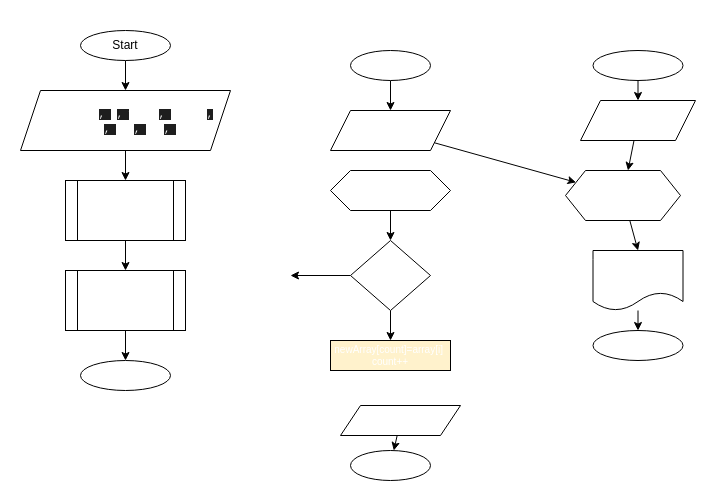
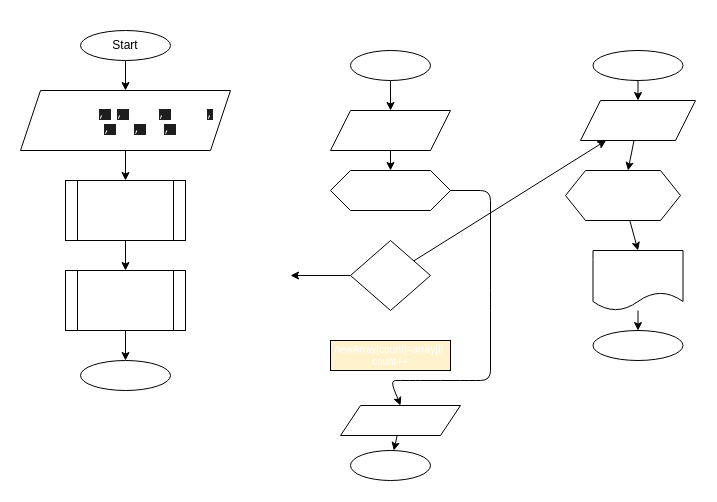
  <mxCell id="0" />
  <mxCell id="1" parent="0" />
  <mxCell id="2" value="" style="edgeStyle=none;html=1;fontSize=10;fontColor=#FFFFFF;" edge="1" parent="1" source="3" target="5"><mxGeometry relative="1" as="geometry" /></mxCell>
  <mxCell id="3" value="Start" style="ellipse;whiteSpace=wrap;html=1;" vertex="1" parent="1"><mxGeometry x="80" y="30" width="90" height="30" as="geometry" /></mxCell>
  <mxCell id="4" value="" style="edgeStyle=none;html=1;fontSize=10;fontColor=#FFFFFF;" edge="1" parent="1" source="5" target="10"><mxGeometry relative="1" as="geometry" /></mxCell>
  <mxCell id="5" value="&lt;font style=&quot;font-size: 10px&quot; color=&quot;#ffffff&quot;&gt;array=[&lt;span style=&quot;font-family: &amp;#34;consolas&amp;#34; , &amp;#34;courier new&amp;#34; , monospace&quot;&gt;Hello&lt;/span&gt;&lt;span style=&quot;background-color: rgb(30 , 30 , 30) ; font-family: &amp;#34;consolas&amp;#34; , &amp;#34;courier new&amp;#34; , monospace&quot;&gt;, &lt;/span&gt;&lt;span style=&quot;font-family: &amp;#34;consolas&amp;#34; , &amp;#34;courier new&amp;#34; , monospace&quot;&gt;2&lt;/span&gt;&lt;span style=&quot;background-color: rgb(30 , 30 , 30) ; font-family: &amp;#34;consolas&amp;#34; , &amp;#34;courier new&amp;#34; , monospace&quot;&gt;, &lt;/span&gt;&lt;span style=&quot;font-family: &amp;#34;consolas&amp;#34; , &amp;#34;courier new&amp;#34; , monospace&quot;&gt;world&lt;/span&gt;&lt;span style=&quot;background-color: rgb(30 , 30 , 30) ; font-family: &amp;#34;consolas&amp;#34; , &amp;#34;courier new&amp;#34; , monospace&quot;&gt;, &lt;/span&gt;&lt;span style=&quot;font-family: &amp;#34;consolas&amp;#34; , &amp;#34;courier new&amp;#34; , monospace&quot;&gt;Russia&lt;/span&gt;&lt;span style=&quot;background-color: rgb(30 , 30 , 30) ; font-family: &amp;#34;consolas&amp;#34; , &amp;#34;courier new&amp;#34; , monospace&quot;&gt;, &lt;/span&gt;&lt;span style=&quot;font-family: &amp;#34;consolas&amp;#34; , &amp;#34;courier new&amp;#34; , monospace&quot;&gt;computer&lt;/span&gt;&lt;span style=&quot;background-color: rgb(30 , 30 , 30) ; font-family: &amp;#34;consolas&amp;#34; , &amp;#34;courier new&amp;#34; , monospace&quot;&gt;, &lt;/span&gt;&lt;span style=&quot;font-family: &amp;#34;consolas&amp;#34; , &amp;#34;courier new&amp;#34; , monospace&quot;&gt;:-)&lt;/span&gt;&lt;span style=&quot;background-color: rgb(30 , 30 , 30) ; font-family: &amp;#34;consolas&amp;#34; , &amp;#34;courier new&amp;#34; , monospace&quot;&gt;, &lt;/span&gt;&lt;span style=&quot;font-family: &amp;#34;consolas&amp;#34; , &amp;#34;courier new&amp;#34; , monospace&quot;&gt;123&lt;/span&gt;&lt;span style=&quot;background-color: rgb(30 , 30 , 30) ; font-family: &amp;#34;consolas&amp;#34; , &amp;#34;courier new&amp;#34; , monospace&quot;&gt;, &lt;/span&gt;&lt;span style=&quot;font-family: &amp;#34;consolas&amp;#34; , &amp;#34;courier new&amp;#34; , monospace&quot;&gt;Hi]&lt;/span&gt;&lt;/font&gt;" style="shape=parallelogram;perimeter=parallelogramPerimeter;whiteSpace=wrap;html=1;fixedSize=1;" vertex="1" parent="1"><mxGeometry x="20" y="90" width="210" height="60" as="geometry" /></mxCell>
  <mxCell id="6" value="" style="edgeStyle=none;html=1;fontSize=10;fontColor=#FFFFFF;" edge="1" parent="1" source="7" target="8"><mxGeometry relative="1" as="geometry" /></mxCell>
  <mxCell id="7" value="PrintArray" style="shape=process;whiteSpace=wrap;html=1;backgroundOutline=1;fontSize=10;fontColor=#FFFFFF;" vertex="1" parent="1"><mxGeometry x="65" y="270" width="120" height="60" as="geometry" /></mxCell>
  <mxCell id="8" value="End" style="ellipse;whiteSpace=wrap;html=1;fontSize=10;fontColor=#FFFFFF;" vertex="1" parent="1"><mxGeometry x="80" y="360" width="90" height="30" as="geometry" /></mxCell>
  <mxCell id="9" value="" style="edgeStyle=none;html=1;fontSize=10;fontColor=#FFFFFF;" edge="1" parent="1" source="10" target="7"><mxGeometry relative="1" as="geometry" /></mxCell>
  <mxCell id="10" value="FillArray" style="shape=process;whiteSpace=wrap;html=1;backgroundOutline=1;fontSize=10;fontColor=#FFFFFF;" vertex="1" parent="1"><mxGeometry x="65" y="180" width="120" height="60" as="geometry" /></mxCell>
  <mxCell id="11" value="" style="edgeStyle=none;html=1;fontSize=10;fontColor=#FFFFFF;" edge="1" parent="1" source="12" target="15"><mxGeometry relative="1" as="geometry" /></mxCell>
  <mxCell id="12" value="Start" style="ellipse;whiteSpace=wrap;html=1;fontSize=10;fontColor=#FFFFFF;" vertex="1" parent="1"><mxGeometry x="592.5" y="50" width="90" height="30" as="geometry" /></mxCell>
  <mxCell id="13" value="" style="edgeStyle=none;html=1;fontSize=10;fontColor=#FFFFFF;startArrow=none;entryX=0.5;entryY=0;entryDx=0;entryDy=0;" edge="1" parent="1" source="18" target="17"><mxGeometry relative="1" as="geometry"><mxPoint x="635" y="240" as="targetPoint" /></mxGeometry></mxCell>
  <mxCell id="14" value="" style="edgeStyle=none;html=1;fontSize=10;fontColor=#FFFFFF;" edge="1" parent="1" source="15" target="18"><mxGeometry relative="1" as="geometry" /></mxCell>
  <mxCell id="15" value="print[] array" style="shape=parallelogram;perimeter=parallelogramPerimeter;whiteSpace=wrap;html=1;fixedSize=1;fontSize=10;fontColor=#FFFFFF;" vertex="1" parent="1"><mxGeometry x="580" y="100" width="115" height="40" as="geometry" /></mxCell>
  <mxCell id="16" value="" style="edgeStyle=none;html=1;fontSize=10;fontColor=#FFFFFF;" edge="1" parent="1" source="17" target="19"><mxGeometry relative="1" as="geometry" /></mxCell>
  <mxCell id="17" value="print: array[i]+ &quot; &quot;" style="shape=document;whiteSpace=wrap;html=1;boundedLbl=1;fontSize=10;fontColor=#FFFFFF;" vertex="1" parent="1"><mxGeometry x="592.5" y="250" width="90" height="60" as="geometry" /></mxCell>
  <mxCell id="18" value="i=0; i&amp;lt;array.Length: i++" style="shape=hexagon;perimeter=hexagonPerimeter2;whiteSpace=wrap;html=1;fixedSize=1;fontSize=10;fontColor=#FFFFFF;" vertex="1" parent="1"><mxGeometry x="565" y="170" width="115" height="50" as="geometry" /></mxCell>
  <mxCell id="19" value="End" style="ellipse;whiteSpace=wrap;html=1;fontSize=10;fontColor=#FFFFFF;" vertex="1" parent="1"><mxGeometry x="592.5" y="330" width="90" height="30" as="geometry" /></mxCell>
  <mxCell id="20" value="PrintArray" style="text;html=1;align=center;verticalAlign=middle;resizable=0;points=[];autosize=1;strokeColor=none;fillColor=none;fontSize=10;fontColor=#FFFFFF;" vertex="1" parent="1"><mxGeometry x="607.5" width="60" height="20" as="geometry" y="20" /></mxCell>
  <mxCell id="21" value="FillArray" style="text;html=1;align=center;verticalAlign=middle;resizable=0;points=[];autosize=1;strokeColor=none;fillColor=none;fontSize=10;fontColor=#FFFFFF;" vertex="1" parent="1"><mxGeometry x="365" width="50" height="20" as="geometry" y="20" /></mxCell>
  <mxCell id="22" value="" style="edgeStyle=none;html=1;fontSize=10;fontColor=#FFFFFF;" edge="1" parent="1" source="23" target="25"><mxGeometry relative="1" as="geometry" /></mxCell>
  <mxCell id="23" value="Start" style="ellipse;whiteSpace=wrap;html=1;fontSize=10;fontColor=#FFFFFF;" vertex="1" parent="1"><mxGeometry x="350" y="50" width="80" height="30" as="geometry" /></mxCell>
- <mxCell id="24" value="" style="edgeStyle=none;html=1;fontSize=10;fontColor=#FFFFFF;" edge="1" parent="1" source="25" target="18"><mxGeometry relative="1" as="geometry" /></mxCell>
+ <mxCell id="24" value="" style="edgeStyle=none;html=1;fontSize=10;fontColor=#FFFFFF;" edge="1" parent="1" source="25" target="28"><mxGeometry relative="1" as="geometry" /></mxCell>
  <mxCell id="25" value="string[] array&lt;br&gt;string[] newArray&lt;br&gt;world=0" style="shape=parallelogram;perimeter=parallelogramPerimeter;whiteSpace=wrap;html=1;fixedSize=1;fontSize=10;fontColor=#FFFFFF;" vertex="1" parent="1"><mxGeometry x="330" y="110" width="120" height="40" as="geometry" /></mxCell>
- <mxCell id="26" value="" style="edgeStyle=none;html=1;fontSize=10;fontColor=#FFFFFF;" edge="1" parent="1" source="28" target="31"><mxGeometry relative="1" as="geometry" /></mxCell>
+ <mxCell id="27" style="edgeStyle=none;html=1;fontSize=10;fontColor=#FFFFFF;entryX=0.5;entryY=0;entryDx=0;entryDy=0;" edge="1" parent="1" source="28" target="37"><mxGeometry relative="1" as="geometry"><Array as="points"><mxPoint x="490" y="190" /><mxPoint x="490" y="300" /><mxPoint x="490" y="380" /><mxPoint x="470" y="380" /><mxPoint x="430" y="380" /><mxPoint x="410" y="380" /><mxPoint x="390" y="380" /></Array></mxGeometry></mxCell>
  <mxCell id="28" value="i=0; i&amp;lt;array.Legth; i++" style="shape=hexagon;perimeter=hexagonPerimeter2;whiteSpace=wrap;html=1;fixedSize=1;fontSize=10;fontColor=#FFFFFF;" vertex="1" parent="1"><mxGeometry x="330" y="170" width="120" height="40" as="geometry" /></mxCell>
- <mxCell id="29" value="" style="edgeStyle=none;html=1;fontSize=10;fontColor=#FFFFFF;" edge="1" parent="1" source="31" target="33"><mxGeometry relative="1" as="geometry" /></mxCell>
+ <mxCell id="29" value="" style="edgeStyle=none;html=1;fontSize=10;fontColor=#FFFFFF;" edge="1" parent="1" source="31" target="15"><mxGeometry relative="1" as="geometry" /></mxCell>
  <mxCell id="30" style="edgeStyle=none;html=1;fontSize=10;fontColor=#FFFFFF;" edge="1" parent="1" source="31"><mxGeometry relative="1" as="geometry"><mxPoint x="290" y="275" as="targetPoint" /></mxGeometry></mxCell>
  <mxCell id="31" value="array[i]&amp;lt;=4" style="rhombus;whiteSpace=wrap;html=1;fontSize=10;fontColor=#FFFFFF;" vertex="1" parent="1"><mxGeometry x="350" y="240" width="80" height="70" as="geometry" /></mxCell>
  <mxCell id="32" style="edgeStyle=none;html=1;fontSize=10;fontColor=#FFFFFF;" edge="1" parent="1"><mxGeometry relative="1" as="geometry"><mxPoint x="320" y="355" as="targetPoint" /><mxPoint x="320" y="355" as="sourcePoint" /></mxGeometry></mxCell>
  <mxCell id="33" value="newArray[count]=array[i]&amp;nbsp;&lt;br&gt;count++" style="whiteSpace=wrap;html=1;fontSize=10;fontColor=#FFFFFF;fillColor=#fff2cc;" vertex="1" parent="1"><mxGeometry x="330" y="340" width="120" height="30" as="geometry" /></mxCell>
  <mxCell id="34" value="Yes" style="text;html=1;align=center;verticalAlign=middle;resizable=0;points=[];autosize=1;strokeColor=none;fillColor=none;fontSize=10;fontColor=#FFFFFF;" vertex="1" parent="1"><mxGeometry x="355" y="310" width="30" height="20" as="geometry" /></mxCell>
  <mxCell id="35" value="No" style="text;html=1;align=center;verticalAlign=middle;resizable=0;points=[];autosize=1;strokeColor=none;fillColor=none;fontSize=10;fontColor=#FFFFFF;" vertex="1" parent="1"><mxGeometry x="319" y="250" width="30" height="20" as="geometry" /></mxCell>
  <mxCell id="36" value="" style="edgeStyle=none;html=1;fontSize=10;fontColor=#FFFFFF;" edge="1" parent="1" source="37" target="38"><mxGeometry relative="1" as="geometry" /></mxCell>
  <mxCell id="37" value="newArray" style="shape=parallelogram;perimeter=parallelogramPerimeter;whiteSpace=wrap;html=1;fixedSize=1;fontSize=10;fontColor=#FFFFFF;" vertex="1" parent="1"><mxGeometry x="340" y="405" width="120" height="30" as="geometry" /></mxCell>
  <mxCell id="38" value="End" style="ellipse;whiteSpace=wrap;html=1;fontSize=10;fontColor=#FFFFFF;" vertex="1" parent="1"><mxGeometry x="350" y="450" width="80" height="30" as="geometry" /></mxCell>
  <mxCell id="39" value="Yes" style="text;html=1;align=center;verticalAlign=middle;resizable=0;points=[];autosize=1;strokeColor=none;fillColor=none;fontSize=10;fontColor=#FFFFFF;" vertex="1" parent="1"><mxGeometry x="355" y="210" width="30" height="20" as="geometry" /></mxCell>
  <mxCell id="40" value="No" style="text;html=1;align=center;verticalAlign=middle;resizable=0;points=[];autosize=1;strokeColor=none;fillColor=none;fontSize=10;fontColor=#FFFFFF;" vertex="1" parent="1"><mxGeometry x="450" y="170" width="30" height="20" as="geometry" /></mxCell>
